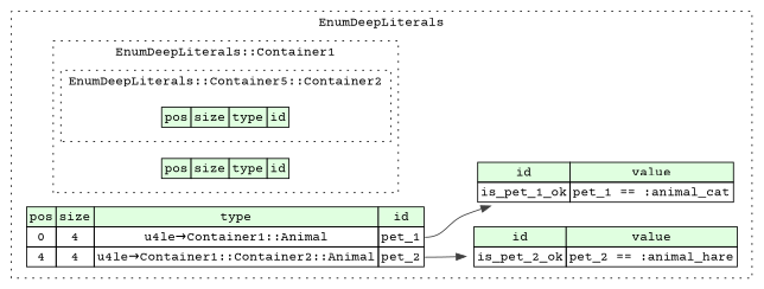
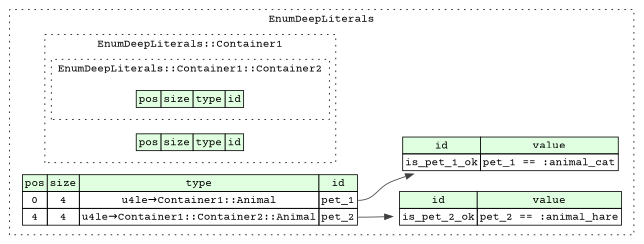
  digraph {
    rankdir=LR
    fontname="Courier Prime"
    node [shape=plaintext fontname="Courier Prime"]
    edge [color="#404040" fontname="Courier Prime"]
    n1 [label=<<TABLE BORDER="0" CELLBORDER="1" CELLSPACING="0"> 					<TR><TD BGCOLOR="#E0FFE0">pos</TD><TD BGCOLOR="#E0FFE0">size</TD><TD BGCOLOR="#E0FFE0">type</TD><TD BGCOLOR="#E0FFE0">id</TD></TR> 				</TABLE>>]
    n2 [label=<<TABLE BORDER="0" CELLBORDER="1" CELLSPACING="0"> 				<TR><TD BGCOLOR="#E0FFE0">pos</TD><TD BGCOLOR="#E0FFE0">size</TD><TD BGCOLOR="#E0FFE0">type</TD><TD BGCOLOR="#E0FFE0">id</TD></TR> 			</TABLE>>]
    n3 [label=<<TABLE BORDER="0" CELLBORDER="1" CELLSPACING="0"> 			<TR><TD BGCOLOR="#E0FFE0">pos</TD><TD BGCOLOR="#E0FFE0">size</TD><TD BGCOLOR="#E0FFE0">type</TD><TD BGCOLOR="#E0FFE0">id</TD></TR> 			<TR><TD PORT="pet_1_pos">0</TD><TD PORT="pet_1_size">4</TD><TD>u4le→Container1::Animal</TD><TD PORT="pet_1_type">pet_1</TD></TR> 			<TR><TD PORT="pet_2_pos">4</TD><TD PORT="pet_2_size">4</TD><TD>u4le→Container1::Container2::Animal</TD><TD PORT="pet_2_type">pet_2</TD></TR> 		</TABLE>>]
    n4 [label=<<TABLE BORDER="0" CELLBORDER="1" CELLSPACING="0"> 			<TR><TD BGCOLOR="#E0FFE0">id</TD><TD BGCOLOR="#E0FFE0">value</TD></TR> 			<TR><TD>is_pet_1_ok</TD><TD>pet_1 == :animal_cat</TD></TR> 		</TABLE>>]
    n5 [label=<<TABLE BORDER="0" CELLBORDER="1" CELLSPACING="0"> 			<TR><TD BGCOLOR="#E0FFE0">id</TD><TD BGCOLOR="#E0FFE0">value</TD></TR> 			<TR><TD>is_pet_2_ok</TD><TD>pet_2 == :animal_hare</TD></TR> 		</TABLE>>]
    subgraph cluster_1 {
      label=EnumDeepLiterals
      style=dotted
      n3
      n4
      n5
      subgraph cluster_2 {
        label="EnumDeepLiterals::Container1"
        style=dotted
        n2
        subgraph cluster_3 {
-         label="EnumDeepLiterals::Container5::Container2"
+         label="EnumDeepLiterals::Container1::Container2"
          style=dotted
          n1
        }
      }
    }
    n3 -> n4 [tailport=pet_1_type]
    n3 -> n5 [tailport=pet_2_type]
  }
